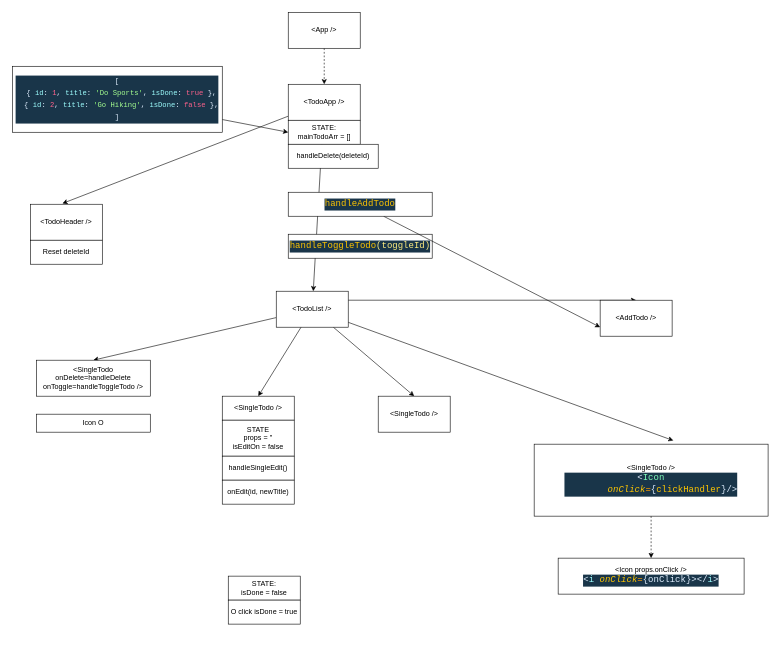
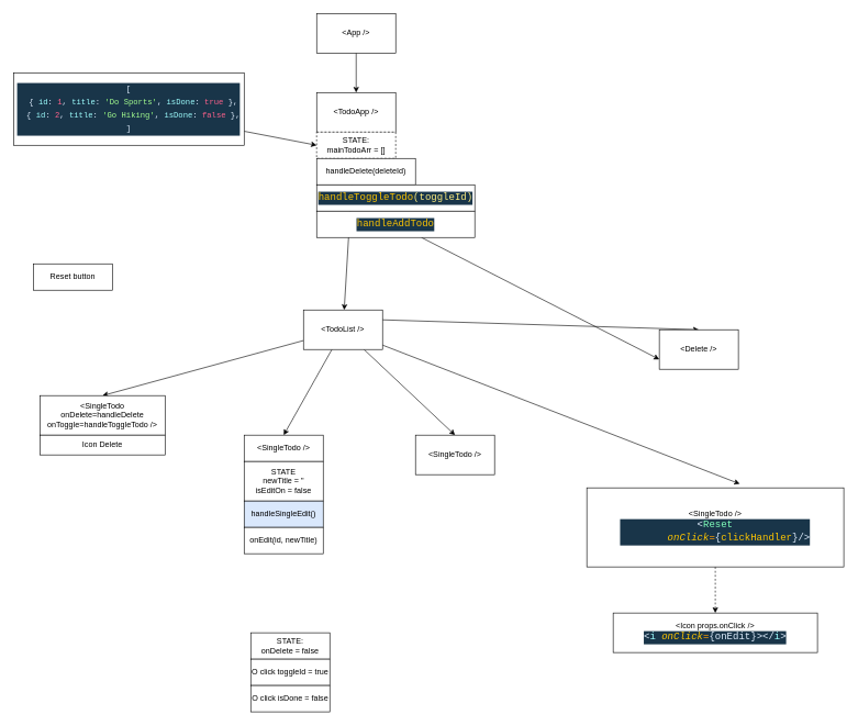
  <mxCell id="0" />
  <mxCell id="1" parent="0" />
- <mxCell id="2" style="edgeStyle=none;html=1;entryX=0.5;entryY=0;entryDx=0;entryDy=0;dashed=1;" parent="1" source="3" target="7" edge="1"><mxGeometry relative="1" as="geometry" /></mxCell>
+ <mxCell id="2" style="edgeStyle=none;html=1;entryX=0.5;entryY=0;entryDx=0;entryDy=0;" parent="1" source="3" target="7" edge="1"><mxGeometry relative="1" as="geometry" /></mxCell>
  <mxCell id="3" value="&amp;lt;App /&amp;gt;" style="rounded=0;whiteSpace=wrap;html=1;" parent="1" vertex="1"><mxGeometry x="480" y="20" width="120" height="60" as="geometry" /></mxCell>
- <mxCell id="4" style="edgeStyle=none;html=1;entryX=0.446;entryY=-0.022;entryDx=0;entryDy=0;entryPerimeter=0;" parent="1" source="7" target="8" edge="1"><mxGeometry relative="1" as="geometry" /></mxCell>
  <mxCell id="5" value="" style="edgeStyle=none;html=1;" parent="1" source="7" target="13" edge="1"><mxGeometry relative="1" as="geometry" /></mxCell>
  <mxCell id="6" style="edgeStyle=none;html=1;entryX=0.5;entryY=0;entryDx=0;entryDy=0;exitX=1;exitY=0.25;exitDx=0;exitDy=0;" parent="1" source="13" target="14" edge="1"><mxGeometry relative="1" as="geometry" /></mxCell>
  <mxCell id="7" value="&amp;lt;TodoApp /&amp;gt;" style="rounded=0;whiteSpace=wrap;html=1;" parent="1" vertex="1"><mxGeometry x="480" y="140" width="120" height="60" as="geometry" /></mxCell>
- <mxCell id="8" value="&amp;lt;TodoHeader /&amp;gt;" style="rounded=0;whiteSpace=wrap;html=1;" parent="1" vertex="1"><mxGeometry x="50" width="120" height="60" as="geometry" y="340" /></mxCell>
  <mxCell id="9" style="edgeStyle=none;html=1;entryX=0.5;entryY=0;entryDx=0;entryDy=0;" parent="1" source="13" target="15" edge="1"><mxGeometry relative="1" as="geometry" /></mxCell>
  <mxCell id="10" style="edgeStyle=none;html=1;entryX=0.5;entryY=0;entryDx=0;entryDy=0;" parent="1" source="13" target="16" edge="1"><mxGeometry relative="1" as="geometry" /></mxCell>
  <mxCell id="11" style="edgeStyle=none;html=1;entryX=0.5;entryY=0;entryDx=0;entryDy=0;" parent="1" source="13" target="17" edge="1"><mxGeometry relative="1" as="geometry" /></mxCell>
  <mxCell id="12" style="edgeStyle=none;html=1;entryX=0.595;entryY=-0.05;entryDx=0;entryDy=0;entryPerimeter=0;" parent="1" source="13" target="19" edge="1"><mxGeometry relative="1" as="geometry" /></mxCell>
- <mxCell id="13" value="&amp;lt;TodoList /&amp;gt;" style="rounded=0;whiteSpace=wrap;html=1;" parent="1" vertex="1"><mxGeometry x="460" y="485" width="120" height="60" as="geometry" /></mxCell>
- <mxCell id="14" value="&amp;lt;AddTodo /&amp;gt;" style="rounded=0;whiteSpace=wrap;html=1;" parent="1" vertex="1"><mxGeometry x="1000" y="500" width="120" height="60" as="geometry" /></mxCell>
+ <mxCell id="13" value="&amp;lt;TodoList /&amp;gt;" style="rounded=0;whiteSpace=wrap;html=1;" parent="1" vertex="1"><mxGeometry x="460" y="470" width="120" height="60" as="geometry" /></mxCell>
+ <mxCell id="14" value="&amp;lt;Delete /&amp;gt;" style="rounded=0;whiteSpace=wrap;html=1;" parent="1" vertex="1"><mxGeometry x="1000" y="500" width="120" height="60" as="geometry" /></mxCell>
  <mxCell id="15" value="&amp;lt;SingleTodo onDelete=handleDelete &lt;br&gt;onToggle=handleToggleTodo /&amp;gt;" style="rounded=0;whiteSpace=wrap;html=1;" parent="1" vertex="1"><mxGeometry x="60" y="600" width="190" height="60" as="geometry" /></mxCell>
  <mxCell id="16" value="&amp;lt;SingleTodo /&amp;gt;" style="rounded=0;whiteSpace=wrap;html=1;" parent="1" vertex="1"><mxGeometry x="370" y="660" width="120" height="40" as="geometry" /></mxCell>
  <mxCell id="17" value="&amp;lt;SingleTodo /&amp;gt;" style="rounded=0;whiteSpace=wrap;html=1;" parent="1" vertex="1"><mxGeometry x="630" y="660" width="120" height="60" as="geometry" /></mxCell>
  <mxCell id="18" style="edgeStyle=none;html=1;entryX=0.5;entryY=0;entryDx=0;entryDy=0;dashed=1;" parent="1" source="19" target="23" edge="1"><mxGeometry relative="1" as="geometry" /></mxCell>
- <mxCell id="19" value="&amp;lt;SingleTodo /&amp;gt;&lt;br&gt;&lt;div style=&quot;color: rgb(255 , 255 , 255) ; background-color: rgb(25 , 53 , 73) ; font-family: &amp;#34;cascadia code&amp;#34; , &amp;#34;menlo&amp;#34; , &amp;#34;monaco&amp;#34; , &amp;#34;courier new&amp;#34; , monospace , &amp;#34;consolas&amp;#34; , &amp;#34;courier new&amp;#34; , monospace ; font-size: 15px ; line-height: 20px&quot;&gt;&lt;div&gt;&lt;span style=&quot;color: #e1efff&quot;&gt;&amp;lt;&lt;/span&gt;&lt;span style=&quot;color: #80ffbb&quot;&gt;Icon&lt;/span&gt;&lt;/div&gt;&lt;div&gt;&lt;span style=&quot;color: #9effff&quot;&gt;&amp;nbsp; &amp;nbsp; &amp;nbsp; &amp;nbsp; &lt;/span&gt;&lt;span style=&quot;color: #ffc600 ; font-style: italic&quot;&gt;onClick&lt;/span&gt;&lt;span style=&quot;color: #ff9d00&quot;&gt;=&lt;/span&gt;&lt;span style=&quot;color: #e1efff&quot;&gt;{&lt;/span&gt;&lt;span style=&quot;color: #ffc600&quot;&gt;clickHandler&lt;/span&gt;&lt;span style=&quot;color: #e1efff&quot;&gt;}&lt;/span&gt;&lt;span style=&quot;color: rgb(225 , 239 , 255)&quot;&gt;/&amp;gt;&lt;/span&gt;&lt;/div&gt;&lt;/div&gt;" style="rounded=0;whiteSpace=wrap;html=1;" parent="1" vertex="1"><mxGeometry x="890" y="740" width="390" height="120" as="geometry" /></mxCell>
- <mxCell id="20" value="STATE: &lt;br&gt;isDone = false" style="rounded=0;whiteSpace=wrap;html=1;" parent="1" vertex="1"><mxGeometry x="380" y="960" width="120" height="40" as="geometry" /></mxCell>
- <mxCell id="21" value="O click isDone = true" style="rounded=0;whiteSpace=wrap;html=1;" parent="1" vertex="1"><mxGeometry x="380" y="1000" width="120" height="40" as="geometry" /></mxCell>
- <mxCell id="23" value="&amp;lt;Icon props.onClick /&amp;gt;&lt;br&gt;&lt;div style=&quot;color: rgb(255 , 255 , 255) ; background-color: rgb(25 , 53 , 73) ; font-family: &amp;#34;cascadia code&amp;#34; , &amp;#34;menlo&amp;#34; , &amp;#34;monaco&amp;#34; , &amp;#34;courier new&amp;#34; , monospace , &amp;#34;consolas&amp;#34; , &amp;#34;courier new&amp;#34; , monospace ; font-size: 15px ; line-height: 20px&quot;&gt;&lt;span style=&quot;color: #e1efff&quot;&gt;&amp;lt;&lt;/span&gt;&lt;span style=&quot;color: #9effff&quot;&gt;i&lt;/span&gt;&lt;span style=&quot;color: #9effff&quot;&gt; &lt;/span&gt;&lt;span style=&quot;color: #ffc600 ; font-style: italic&quot;&gt;onClick&lt;/span&gt;&lt;span style=&quot;color: #ff9d00&quot;&gt;=&lt;/span&gt;&lt;span style=&quot;color: #e1efff&quot;&gt;{&lt;/span&gt;&lt;span style=&quot;color: #e1efff&quot;&gt;onClick&lt;/span&gt;&lt;span style=&quot;color: #e1efff&quot;&gt;}&lt;/span&gt;&lt;span style=&quot;color: #e1efff&quot;&gt;&amp;gt;&amp;lt;/&lt;/span&gt;&lt;span style=&quot;color: #9effff&quot;&gt;i&lt;/span&gt;&lt;span style=&quot;color: #e1efff&quot;&gt;&amp;gt;&lt;/span&gt;&lt;/div&gt;" style="rounded=0;whiteSpace=wrap;html=1;" parent="1" vertex="1"><mxGeometry x="930" y="930" width="310" height="60" as="geometry" /></mxCell>
+ <mxCell id="19" value="&amp;lt;SingleTodo /&amp;gt;&lt;br&gt;&lt;div style=&quot;color: rgb(255 , 255 , 255) ; background-color: rgb(25 , 53 , 73) ; font-family: &amp;#34;cascadia code&amp;#34; , &amp;#34;menlo&amp;#34; , &amp;#34;monaco&amp;#34; , &amp;#34;courier new&amp;#34; , monospace , &amp;#34;consolas&amp;#34; , &amp;#34;courier new&amp;#34; , monospace ; font-size: 15px ; line-height: 20px&quot;&gt;&lt;div&gt;&lt;span style=&quot;color: #e1efff&quot;&gt;&amp;lt;&lt;/span&gt;&lt;span style=&quot;color: #80ffbb&quot;&gt;Reset&lt;/span&gt;&lt;/div&gt;&lt;div&gt;&lt;span style=&quot;color: #9effff&quot;&gt;&amp;nbsp; &amp;nbsp; &amp;nbsp; &amp;nbsp; &lt;/span&gt;&lt;span style=&quot;color: #ffc600 ; font-style: italic&quot;&gt;onClick&lt;/span&gt;&lt;span style=&quot;color: #ff9d00&quot;&gt;=&lt;/span&gt;&lt;span style=&quot;color: #e1efff&quot;&gt;{&lt;/span&gt;&lt;span style=&quot;color: #ffc600&quot;&gt;clickHandler&lt;/span&gt;&lt;span style=&quot;color: #e1efff&quot;&gt;}&lt;/span&gt;&lt;span style=&quot;color: rgb(225 , 239 , 255)&quot;&gt;/&amp;gt;&lt;/span&gt;&lt;/div&gt;&lt;/div&gt;" style="rounded=0;whiteSpace=wrap;html=1;" parent="1" vertex="1"><mxGeometry x="890" y="740" width="390" height="120" as="geometry" /></mxCell>
+ <mxCell id="20" value="STATE: &lt;br&gt;onDelete = false" style="rounded=0;whiteSpace=wrap;html=1;" parent="1" vertex="1"><mxGeometry x="380" y="960" width="120" height="40" as="geometry" /></mxCell>
+ <mxCell id="21" value="O click toggleId = true" style="rounded=0;whiteSpace=wrap;html=1;" parent="1" vertex="1"><mxGeometry x="380" y="1000" width="120" height="40" as="geometry" /></mxCell>
+ <mxCell id="22" value="O click isDone = false" style="rounded=0;whiteSpace=wrap;html=1;" parent="1" vertex="1"><mxGeometry x="380" y="1040" width="120" height="40" as="geometry" /></mxCell>
+ <mxCell id="23" value="&amp;lt;Icon props.onClick /&amp;gt;&lt;br&gt;&lt;div style=&quot;color: rgb(255 , 255 , 255) ; background-color: rgb(25 , 53 , 73) ; font-family: &amp;#34;cascadia code&amp;#34; , &amp;#34;menlo&amp;#34; , &amp;#34;monaco&amp;#34; , &amp;#34;courier new&amp;#34; , monospace , &amp;#34;consolas&amp;#34; , &amp;#34;courier new&amp;#34; , monospace ; font-size: 15px ; line-height: 20px&quot;&gt;&lt;span style=&quot;color: #e1efff&quot;&gt;&amp;lt;&lt;/span&gt;&lt;span style=&quot;color: #9effff&quot;&gt;i&lt;/span&gt;&lt;span style=&quot;color: #9effff&quot;&gt; &lt;/span&gt;&lt;span style=&quot;color: #ffc600 ; font-style: italic&quot;&gt;onClick&lt;/span&gt;&lt;span style=&quot;color: #ff9d00&quot;&gt;=&lt;/span&gt;&lt;span style=&quot;color: #e1efff&quot;&gt;{&lt;/span&gt;&lt;span style=&quot;color: #e1efff&quot;&gt;onEdit&lt;/span&gt;&lt;span style=&quot;color: #e1efff&quot;&gt;}&lt;/span&gt;&lt;span style=&quot;color: #e1efff&quot;&gt;&amp;gt;&amp;lt;/&lt;/span&gt;&lt;span style=&quot;color: #9effff&quot;&gt;i&lt;/span&gt;&lt;span style=&quot;color: #e1efff&quot;&gt;&amp;gt;&lt;/span&gt;&lt;/div&gt;" style="rounded=0;whiteSpace=wrap;html=1;" parent="1" vertex="1"><mxGeometry x="930" y="930" width="310" height="60" as="geometry" /></mxCell>
  <mxCell id="24" value="" style="edgeStyle=none;html=1;fontSize=12;entryX=0;entryY=0.5;entryDx=0;entryDy=0;" parent="1" source="25" target="26" edge="1"><mxGeometry relative="1" as="geometry" /></mxCell>
  <mxCell id="25" value="&lt;div style=&quot;color: rgb(255 , 255 , 255) ; background-color: rgb(25 , 53 , 73) ; font-family: &amp;#34;cascadia code&amp;#34; , &amp;#34;menlo&amp;#34; , &amp;#34;monaco&amp;#34; , &amp;#34;courier new&amp;#34; , monospace , &amp;#34;consolas&amp;#34; , &amp;#34;courier new&amp;#34; , monospace ; line-height: 20px&quot;&gt;&lt;div&gt;&lt;span style=&quot;color: #e1efff&quot;&gt;[&lt;/span&gt;&lt;/div&gt;&lt;div&gt;&lt;span style=&quot;color: #9effff&quot;&gt;&amp;nbsp; &lt;/span&gt;&lt;span style=&quot;color: #e1efff&quot;&gt;{&lt;/span&gt;&lt;span style=&quot;color: #9effff&quot;&gt; &lt;/span&gt;&lt;span style=&quot;color: #9effff&quot;&gt;id&lt;/span&gt;&lt;span style=&quot;color: #e1efff&quot;&gt;:&lt;/span&gt;&lt;span style=&quot;color: #9effff&quot;&gt; &lt;/span&gt;&lt;span style=&quot;color: #ff628c&quot;&gt;1&lt;/span&gt;&lt;span style=&quot;color: #e1efff&quot;&gt;,&lt;/span&gt;&lt;span style=&quot;color: #9effff&quot;&gt; &lt;/span&gt;&lt;span style=&quot;color: #9effff&quot;&gt;title&lt;/span&gt;&lt;span style=&quot;color: #e1efff&quot;&gt;:&lt;/span&gt;&lt;span style=&quot;color: #9effff&quot;&gt; &lt;/span&gt;&lt;span style=&quot;color: #92fc79&quot;&gt;'&lt;/span&gt;&lt;span style=&quot;color: #a5ff90&quot;&gt;Do Sports&lt;/span&gt;&lt;span style=&quot;color: #92fc79&quot;&gt;'&lt;/span&gt;&lt;span style=&quot;color: #e1efff&quot;&gt;,&lt;/span&gt;&lt;span style=&quot;color: #9effff&quot;&gt; &lt;/span&gt;&lt;span style=&quot;color: #9effff&quot;&gt;isDone&lt;/span&gt;&lt;span style=&quot;color: #e1efff&quot;&gt;:&lt;/span&gt;&lt;span style=&quot;color: #9effff&quot;&gt; &lt;/span&gt;&lt;span style=&quot;color: #ff628c&quot;&gt;true&lt;/span&gt;&lt;span style=&quot;color: #9effff&quot;&gt; &lt;/span&gt;&lt;span style=&quot;color: #e1efff&quot;&gt;},&lt;/span&gt;&lt;/div&gt;&lt;div&gt;&lt;span style=&quot;color: #9effff&quot;&gt;&amp;nbsp; &lt;/span&gt;&lt;span style=&quot;color: #e1efff&quot;&gt;{&lt;/span&gt;&lt;span style=&quot;color: #9effff&quot;&gt; &lt;/span&gt;&lt;span style=&quot;color: #9effff&quot;&gt;id&lt;/span&gt;&lt;span style=&quot;color: #e1efff&quot;&gt;:&lt;/span&gt;&lt;span style=&quot;color: #9effff&quot;&gt; &lt;/span&gt;&lt;span style=&quot;color: #ff628c&quot;&gt;2&lt;/span&gt;&lt;span style=&quot;color: #e1efff&quot;&gt;,&lt;/span&gt;&lt;span style=&quot;color: #9effff&quot;&gt; &lt;/span&gt;&lt;span style=&quot;color: #9effff&quot;&gt;title&lt;/span&gt;&lt;span style=&quot;color: #e1efff&quot;&gt;:&lt;/span&gt;&lt;span style=&quot;color: #9effff&quot;&gt; &lt;/span&gt;&lt;span style=&quot;color: #92fc79&quot;&gt;'&lt;/span&gt;&lt;span style=&quot;color: #a5ff90&quot;&gt;Go Hiking&lt;/span&gt;&lt;span style=&quot;color: #92fc79&quot;&gt;'&lt;/span&gt;&lt;span style=&quot;color: #e1efff&quot;&gt;,&lt;/span&gt;&lt;span style=&quot;color: #9effff&quot;&gt; &lt;/span&gt;&lt;span style=&quot;color: #9effff&quot;&gt;isDone&lt;/span&gt;&lt;span style=&quot;color: #e1efff&quot;&gt;:&lt;/span&gt;&lt;span style=&quot;color: #9effff&quot;&gt; &lt;/span&gt;&lt;span style=&quot;color: #ff628c&quot;&gt;false&lt;/span&gt;&lt;span style=&quot;color: #9effff&quot;&gt; &lt;/span&gt;&lt;span style=&quot;color: #e1efff&quot;&gt;},&lt;/span&gt;&lt;/div&gt;&lt;div&gt;&lt;span style=&quot;color: #e1efff&quot;&gt;]&lt;/span&gt;&lt;/div&gt;&lt;/div&gt;" style="rounded=0;whiteSpace=wrap;html=1;" parent="1" vertex="1"><mxGeometry x="20" y="110" width="350" height="110" as="geometry" /></mxCell>
- <mxCell id="26" value="STATE: &lt;br&gt;mainTodoArr = []" style="rounded=0;whiteSpace=wrap;html=1;" parent="1" vertex="1"><mxGeometry x="480" y="200" width="120" height="40" as="geometry" /></mxCell>
+ <mxCell id="26" value="STATE: &lt;br&gt;mainTodoArr = []" style="rounded=0;whiteSpace=wrap;html=1;dashed=1;" parent="1" vertex="1"><mxGeometry x="480" y="200" width="120" height="40" as="geometry" /></mxCell>
+ <mxCell id="27" value="Icon Delete" style="rounded=0;whiteSpace=wrap;html=1;" parent="1" vertex="1"><mxGeometry x="60" y="660" width="190" height="30" as="geometry" /></mxCell>
  <mxCell id="28" value="handleDelete(deleteId)" style="rounded=0;whiteSpace=wrap;html=1;" parent="1" vertex="1"><mxGeometry x="480" y="240" width="150" height="40" as="geometry" /></mxCell>
- <mxCell id="29" value="&lt;div style=&quot;color: rgb(255 , 255 , 255) ; background-color: rgb(25 , 53 , 73) ; font-family: &amp;#34;cascadia code&amp;#34; , &amp;#34;menlo&amp;#34; , &amp;#34;monaco&amp;#34; , &amp;#34;courier new&amp;#34; , monospace , &amp;#34;consolas&amp;#34; , &amp;#34;courier new&amp;#34; , monospace ; font-size: 15px ; line-height: 20px&quot;&gt;&lt;span style=&quot;color: #ffc600&quot;&gt;handleToggleTodo&lt;/span&gt;&lt;span style=&quot;color: #ffee80&quot;&gt;(toggleId)&lt;/span&gt;&lt;/div&gt;" style="rounded=0;whiteSpace=wrap;html=1;" parent="1" vertex="1"><mxGeometry x="480" y="390" width="240" height="40" as="geometry" /></mxCell>
- <mxCell id="30" value="Icon O" style="rounded=0;whiteSpace=wrap;html=1;" parent="1" vertex="1"><mxGeometry x="60" y="690" width="190" height="30" as="geometry" /></mxCell>
+ <mxCell id="29" value="&lt;div style=&quot;color: rgb(255 , 255 , 255) ; background-color: rgb(25 , 53 , 73) ; font-family: &amp;#34;cascadia code&amp;#34; , &amp;#34;menlo&amp;#34; , &amp;#34;monaco&amp;#34; , &amp;#34;courier new&amp;#34; , monospace , &amp;#34;consolas&amp;#34; , &amp;#34;courier new&amp;#34; , monospace ; font-size: 15px ; line-height: 20px&quot;&gt;&lt;span style=&quot;color: #ffc600&quot;&gt;handleToggleTodo&lt;/span&gt;&lt;span style=&quot;color: #ffee80&quot;&gt;(toggleId)&lt;/span&gt;&lt;/div&gt;" style="rounded=0;whiteSpace=wrap;html=1;" parent="1" vertex="1"><mxGeometry x="480" y="280" width="240" height="40" as="geometry" /></mxCell>
  <mxCell id="31" style="edgeStyle=none;html=1;entryX=0;entryY=0.75;entryDx=0;entryDy=0;" parent="1" source="32" target="14" edge="1"><mxGeometry relative="1" as="geometry" /></mxCell>
  <mxCell id="32" value="&lt;div style=&quot;color: rgb(255 , 255 , 255) ; background-color: rgb(25 , 53 , 73) ; font-family: &amp;#34;cascadia code&amp;#34; , &amp;#34;menlo&amp;#34; , &amp;#34;monaco&amp;#34; , &amp;#34;courier new&amp;#34; , monospace , &amp;#34;consolas&amp;#34; , &amp;#34;courier new&amp;#34; , monospace ; font-size: 15px ; line-height: 20px&quot;&gt;&lt;div style=&quot;font-family: &amp;#34;cascadia code&amp;#34; , &amp;#34;menlo&amp;#34; , &amp;#34;monaco&amp;#34; , &amp;#34;courier new&amp;#34; , monospace , &amp;#34;consolas&amp;#34; , &amp;#34;courier new&amp;#34; , monospace ; line-height: 20px&quot;&gt;&lt;span style=&quot;color: #ffc600&quot;&gt;handleAddTodo&lt;/span&gt;&lt;/div&gt;&lt;/div&gt;" style="rounded=0;whiteSpace=wrap;html=1;" parent="1" vertex="1"><mxGeometry x="480" y="320" width="240" height="40" as="geometry" /></mxCell>
- <mxCell id="33" value="Reset deleteId" style="rounded=0;whiteSpace=wrap;html=1;" parent="1" vertex="1"><mxGeometry x="50" y="400" width="120" height="40" as="geometry" /></mxCell>
- <mxCell id="34" value="STATE&lt;br&gt;props = ''&lt;br&gt;isEditOn = false" style="rounded=0;whiteSpace=wrap;html=1;" vertex="1" parent="1"><mxGeometry x="370" y="700" width="120" height="60" as="geometry" /></mxCell>
- <mxCell id="35" value="handleSingleEdit()" style="rounded=0;whiteSpace=wrap;html=1;" vertex="1" parent="1"><mxGeometry x="370" y="760" width="120" height="40" as="geometry" /></mxCell>
+ <mxCell id="33" value="Reset button" style="rounded=0;whiteSpace=wrap;html=1;" parent="1" vertex="1"><mxGeometry x="50" y="400" width="120" height="40" as="geometry" /></mxCell>
+ <mxCell id="34" value="STATE&lt;br&gt;newTitle = ''&lt;br&gt;isEditOn = false" style="rounded=0;whiteSpace=wrap;html=1;" vertex="1" parent="1"><mxGeometry x="370" y="700" width="120" height="60" as="geometry" /></mxCell>
+ <mxCell id="35" value="handleSingleEdit()" style="rounded=0;whiteSpace=wrap;html=1;fillColor=#dae8fc;" vertex="1" parent="1"><mxGeometry x="370" y="760" width="120" height="40" as="geometry" /></mxCell>
  <mxCell id="36" value="onEdit(id, newTitle)" style="rounded=0;whiteSpace=wrap;html=1;" vertex="1" parent="1"><mxGeometry x="370" y="800" width="120" height="40" as="geometry" /></mxCell>
